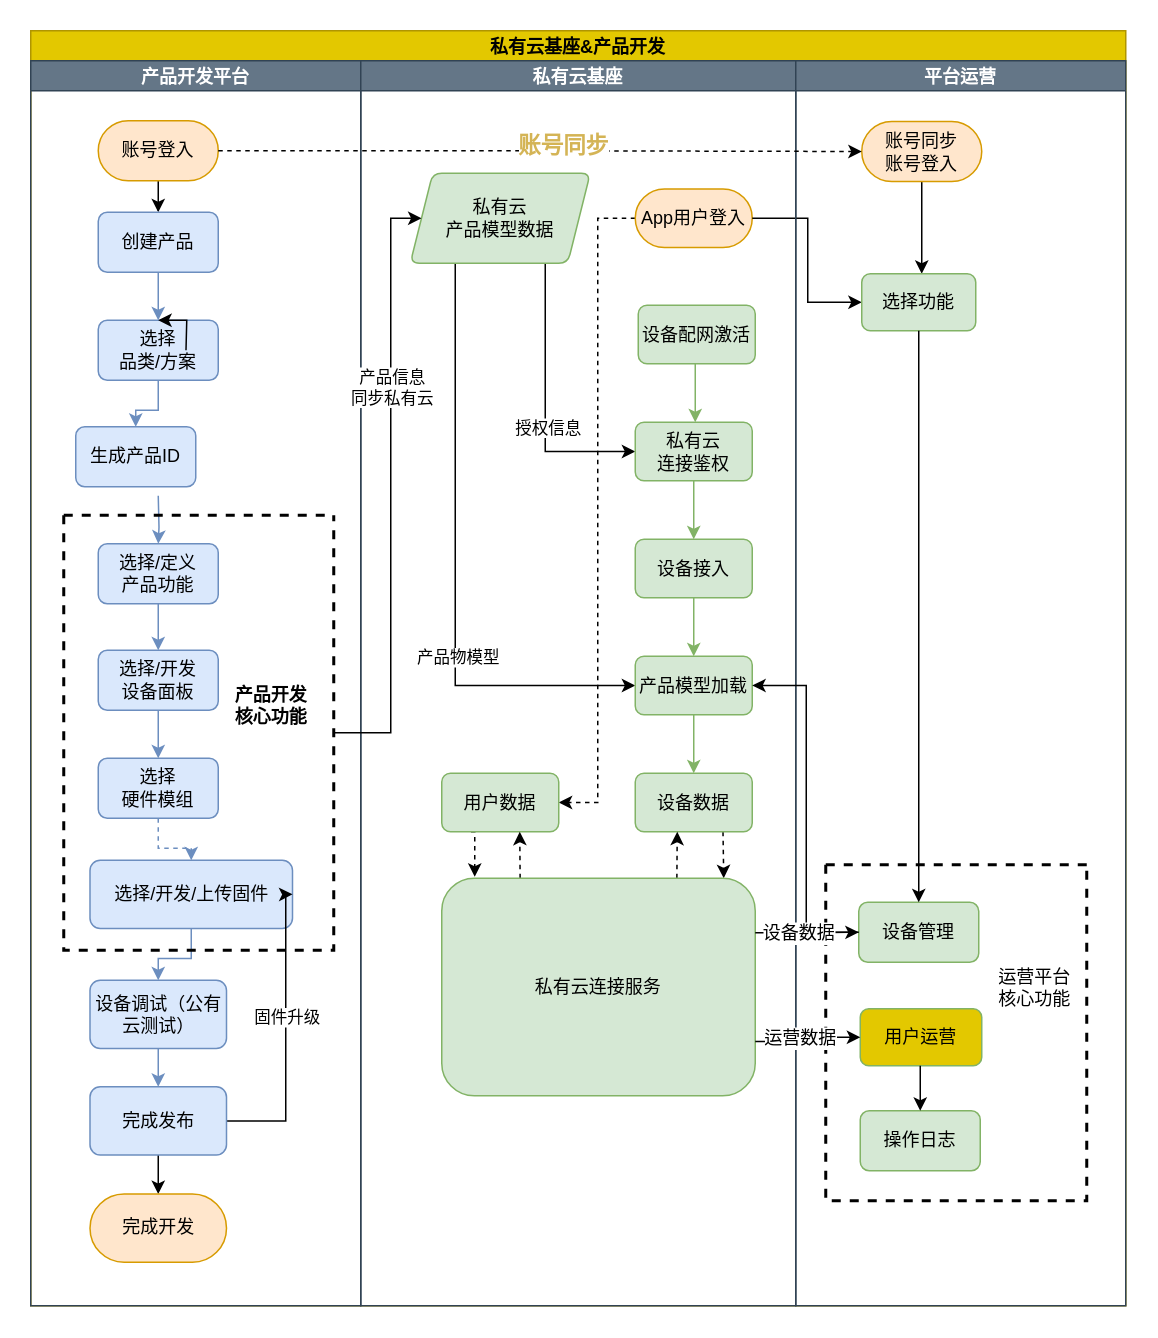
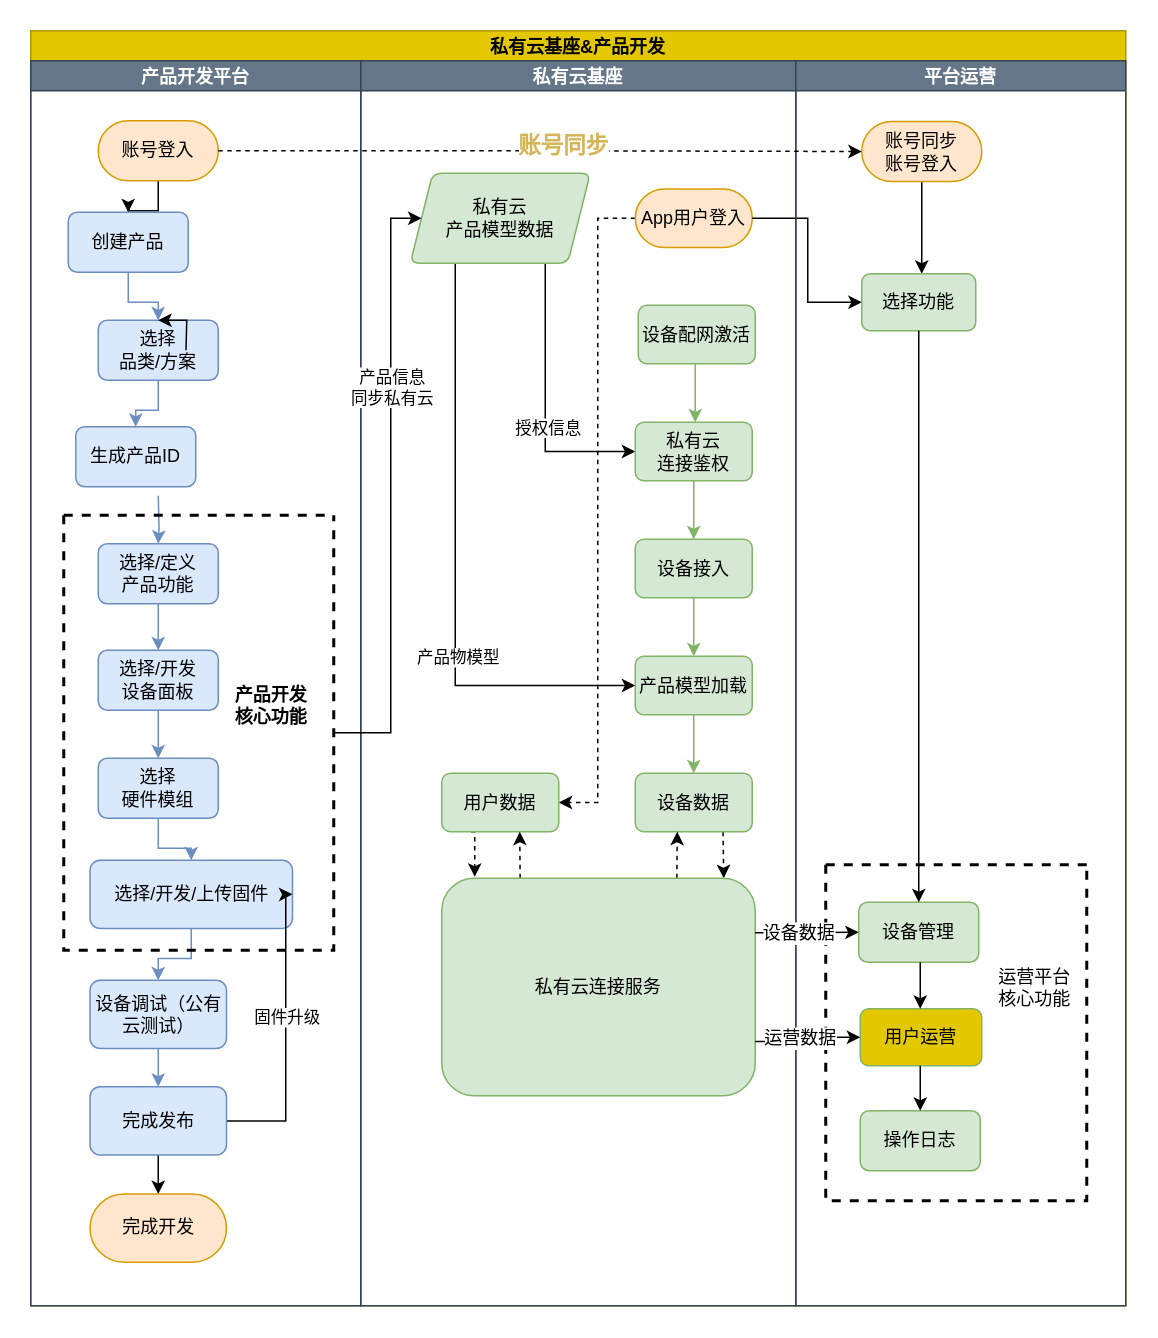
  <mxCell id="0" />
  <mxCell id="1" parent="0" />
  <mxCell id="2" value="私有云基座&amp;产品开发" style="swimlane;childLayout=stackLayout;resizeParent=1;resizeParentMax=0;startSize=20;fillColor=#e3c800;fontColor=#000000;strokeColor=#B09500;" vertex="1" parent="1"><mxGeometry width="730" height="850" as="geometry" x="20" y="20"><mxRectangle x="50" y="30" width="70" height="30" as="alternateBounds" /></mxGeometry></mxCell>
  <mxCell id="3" value="产品开发平台" style="swimlane;startSize=20;fillColor=#647687;fontColor=#ffffff;strokeColor=#314354;" vertex="1" parent="2"><mxGeometry y="20" width="220" height="830" as="geometry"><mxRectangle y="20" width="40" height="460" as="alternateBounds" /></mxGeometry></mxCell>
  <mxCell id="4" value="" style="edgeStyle=orthogonalEdgeStyle;rounded=0;orthogonalLoop=1;jettySize=auto;html=1;" edge="1" parent="3" source="5" target="7"><mxGeometry relative="1" as="geometry" /></mxCell>
  <mxCell id="5" value="账号登入" style="rounded=1;whiteSpace=wrap;html=1;arcSize=50;fillColor=#ffe6cc;strokeColor=#d79b00;" vertex="1" parent="3"><mxGeometry x="45" y="40" width="80" height="40" as="geometry" /></mxCell>
  <mxCell id="6" value="" style="edgeStyle=orthogonalEdgeStyle;rounded=0;orthogonalLoop=1;jettySize=auto;html=1;fillColor=#dae8fc;strokeColor=#6c8ebf;" edge="1" parent="3" source="7" target="9"><mxGeometry relative="1" as="geometry" /></mxCell>
- <mxCell id="7" value="创建产品" style="rounded=1;whiteSpace=wrap;html=1;fillColor=#dae8fc;strokeColor=#6c8ebf;" vertex="1" parent="3"><mxGeometry x="45" y="101" width="80" height="40" as="geometry" /></mxCell>
+ <mxCell id="7" value="创建产品" style="rounded=1;whiteSpace=wrap;html=1;fillColor=#dae8fc;strokeColor=#6c8ebf;" vertex="1" parent="3"><mxGeometry x="25" y="101" width="80" height="40" as="geometry" /></mxCell>
  <mxCell id="8" value="" style="edgeStyle=orthogonalEdgeStyle;rounded=0;orthogonalLoop=1;jettySize=auto;html=1;fillColor=#dae8fc;strokeColor=#6c8ebf;" edge="1" parent="3" source="9" target="11"><mxGeometry relative="1" as="geometry" /></mxCell>
  <mxCell id="9" value="选择&lt;br&gt;品类/方案" style="whiteSpace=wrap;html=1;rounded=1;fillColor=#dae8fc;strokeColor=#6c8ebf;" vertex="1" parent="3"><mxGeometry x="45" y="173" width="80" height="40" as="geometry" /></mxCell>
  <mxCell id="10" value="" style="edgeStyle=orthogonalEdgeStyle;rounded=0;orthogonalLoop=1;jettySize=auto;html=1;fillColor=#dae8fc;strokeColor=#6c8ebf;" edge="1" parent="3" target="13"><mxGeometry relative="1" as="geometry"><mxPoint x="85" y="290" as="sourcePoint" /></mxGeometry></mxCell>
  <mxCell id="11" value="生成产品ID" style="whiteSpace=wrap;html=1;rounded=1;fillColor=#dae8fc;strokeColor=#6c8ebf;" vertex="1" parent="3"><mxGeometry x="30" y="244" width="80" height="40" as="geometry" /></mxCell>
  <mxCell id="12" value="" style="edgeStyle=orthogonalEdgeStyle;rounded=0;orthogonalLoop=1;jettySize=auto;html=1;fillColor=#dae8fc;strokeColor=#6c8ebf;" edge="1" parent="3" source="13" target="14"><mxGeometry relative="1" as="geometry" /></mxCell>
  <mxCell id="13" value="选择/定义&lt;br&gt;产品功能" style="whiteSpace=wrap;html=1;rounded=1;fillColor=#dae8fc;strokeColor=#6c8ebf;" vertex="1" parent="3"><mxGeometry x="45" y="322" width="80" height="40" as="geometry" /></mxCell>
  <mxCell id="14" value="选择/开发&lt;br&gt;设备面板" style="whiteSpace=wrap;html=1;rounded=1;fillColor=#dae8fc;strokeColor=#6c8ebf;" vertex="1" parent="3"><mxGeometry x="45" y="393" width="80" height="40" as="geometry" /></mxCell>
- <mxCell id="15" value="" style="edgeStyle=orthogonalEdgeStyle;rounded=0;orthogonalLoop=1;jettySize=auto;html=1;fillColor=#dae8fc;strokeColor=#6c8ebf;dashed=1;" edge="1" parent="3" source="16" target="18"><mxGeometry relative="1" as="geometry" /></mxCell>
+ <mxCell id="15" value="" style="edgeStyle=orthogonalEdgeStyle;rounded=0;orthogonalLoop=1;jettySize=auto;html=1;fillColor=#dae8fc;strokeColor=#6c8ebf;" edge="1" parent="3" source="16" target="18"><mxGeometry relative="1" as="geometry" /></mxCell>
  <mxCell id="16" value="选择&lt;br&gt;硬件模组" style="whiteSpace=wrap;html=1;rounded=1;fillColor=#dae8fc;strokeColor=#6c8ebf;" vertex="1" parent="3"><mxGeometry x="45" y="465" width="80" height="40" as="geometry" /></mxCell>
  <mxCell id="17" value="" style="edgeStyle=orthogonalEdgeStyle;rounded=0;orthogonalLoop=1;jettySize=auto;html=1;fillColor=#dae8fc;strokeColor=#6c8ebf;" edge="1" parent="3" source="14" target="16"><mxGeometry relative="1" as="geometry" /></mxCell>
  <mxCell id="18" value="选择/开发/上传固件" style="whiteSpace=wrap;html=1;rounded=1;fillColor=#dae8fc;strokeColor=#6c8ebf;" vertex="1" parent="3"><mxGeometry x="39.5" y="533" width="135" height="45.5" as="geometry" /></mxCell>
  <mxCell id="19" value="设备调试（公有云测试）" style="whiteSpace=wrap;html=1;rounded=1;fillColor=#dae8fc;strokeColor=#6c8ebf;" vertex="1" parent="3"><mxGeometry x="39.5" y="613" width="91" height="45.5" as="geometry" /></mxCell>
  <mxCell id="20" value="" style="edgeStyle=orthogonalEdgeStyle;rounded=0;orthogonalLoop=1;jettySize=auto;html=1;fillColor=#dae8fc;strokeColor=#6c8ebf;" edge="1" parent="3" source="18" target="19"><mxGeometry relative="1" as="geometry" /></mxCell>
  <mxCell id="21" value="" style="edgeStyle=orthogonalEdgeStyle;rounded=0;orthogonalLoop=1;jettySize=auto;html=1;" edge="1" parent="3" source="24" target="26"><mxGeometry relative="1" as="geometry" /></mxCell>
  <mxCell id="22" style="edgeStyle=orthogonalEdgeStyle;rounded=0;orthogonalLoop=1;jettySize=auto;html=1;exitX=1;exitY=0.5;exitDx=0;exitDy=0;entryX=1;entryY=0.5;entryDx=0;entryDy=0;" edge="1" parent="3" source="24" target="18"><mxGeometry relative="1" as="geometry"><Array as="points"><mxPoint x="170" y="707" /><mxPoint x="170" y="556" /></Array></mxGeometry></mxCell>
  <mxCell id="23" value="固件升级" style="edgeLabel;html=1;align=center;verticalAlign=middle;resizable=0;points=[];" vertex="1" connectable="0" parent="22"><mxGeometry x="0.118" y="-1" relative="1" as="geometry"><mxPoint x="-1" as="offset" /></mxGeometry></mxCell>
  <mxCell id="24" value="完成发布" style="whiteSpace=wrap;html=1;rounded=1;fillColor=#dae8fc;strokeColor=#6c8ebf;" vertex="1" parent="3"><mxGeometry x="39.5" y="684" width="91" height="45.5" as="geometry" /></mxCell>
  <mxCell id="25" value="" style="edgeStyle=orthogonalEdgeStyle;rounded=0;orthogonalLoop=1;jettySize=auto;html=1;fillColor=#dae8fc;strokeColor=#6c8ebf;" edge="1" parent="3" source="19" target="24"><mxGeometry relative="1" as="geometry" /></mxCell>
  <mxCell id="26" value="完成开发" style="whiteSpace=wrap;html=1;rounded=1;arcSize=50;fillColor=#ffe6cc;strokeColor=#d79b00;" vertex="1" parent="3"><mxGeometry x="39.5" y="755.5" width="91" height="45.5" as="geometry" /></mxCell>
  <mxCell id="27" value="" style="swimlane;startSize=0;fillColor=none;strokeWidth=2;dashed=1;" vertex="1" parent="3"><mxGeometry x="22" y="303" width="180" height="290" as="geometry"><mxRectangle x="22" y="303" width="50" height="40" as="alternateBounds" /></mxGeometry></mxCell>
  <mxCell id="28" value="产品开发&lt;br&gt;核心功能" style="text;html=1;align=center;verticalAlign=middle;resizable=0;points=[];autosize=1;strokeColor=none;fillColor=none;fontStyle=1" vertex="1" parent="27"><mxGeometry x="103" y="107" width="70" height="40" as="geometry" /></mxCell>
  <mxCell id="29" value="私有云基座" style="swimlane;startSize=20;fillColor=#647687;fontColor=#ffffff;strokeColor=#314354;" vertex="1" parent="2"><mxGeometry x="220" y="20" width="290" height="830" as="geometry"><mxRectangle x="350" y="20" width="40" height="830" as="alternateBounds" /></mxGeometry></mxCell>
  <mxCell id="30" style="edgeStyle=elbowEdgeStyle;rounded=0;orthogonalLoop=1;jettySize=auto;html=1;exitX=0.75;exitY=1;exitDx=0;exitDy=0;" edge="1" parent="29" source="34" target="38"><mxGeometry relative="1" as="geometry"><Array as="points"><mxPoint x="123" y="155" /></Array></mxGeometry></mxCell>
  <mxCell id="31" value="授权信息" style="edgeLabel;html=1;align=center;verticalAlign=middle;resizable=0;points=[];" vertex="1" connectable="0" parent="30"><mxGeometry x="0.175" y="1" relative="1" as="geometry"><mxPoint as="offset" /></mxGeometry></mxCell>
  <mxCell id="32" style="edgeStyle=elbowEdgeStyle;rounded=0;orthogonalLoop=1;jettySize=auto;html=1;exitX=0.25;exitY=1;exitDx=0;exitDy=0;entryX=0;entryY=0.5;entryDx=0;entryDy=0;" edge="1" parent="29" source="34" target="42"><mxGeometry relative="1" as="geometry"><Array as="points"><mxPoint x="63" y="185" /></Array></mxGeometry></mxCell>
  <mxCell id="33" value="产品物模型" style="edgeLabel;html=1;align=center;verticalAlign=middle;resizable=0;points=[];" vertex="1" connectable="0" parent="32"><mxGeometry x="0.305" y="1" relative="1" as="geometry"><mxPoint as="offset" /></mxGeometry></mxCell>
  <mxCell id="34" value="私有云&lt;br&gt;产品模型数据" style="shape=parallelogram;html=1;strokeWidth=1;perimeter=parallelogramPerimeter;whiteSpace=wrap;rounded=1;arcSize=12;size=0.125;fillColor=#d5e8d4;strokeColor=#82b366;" vertex="1" parent="29"><mxGeometry x="33" y="75" width="120" height="60" as="geometry" /></mxCell>
  <mxCell id="35" style="edgeStyle=elbowEdgeStyle;rounded=0;orthogonalLoop=1;jettySize=auto;html=1;exitX=0;exitY=0.5;exitDx=0;exitDy=0;dashed=1;" edge="1" parent="29" source="36" target="46"><mxGeometry relative="1" as="geometry" /></mxCell>
  <mxCell id="36" value="App用户登入" style="rounded=1;whiteSpace=wrap;html=1;strokeWidth=1;fillColor=#ffe6cc;arcSize=50;strokeColor=#d79b00;" vertex="1" parent="29"><mxGeometry x="183" y="85.5" width="78" height="39" as="geometry" /></mxCell>
  <mxCell id="37" value="" style="edgeStyle=elbowEdgeStyle;rounded=0;orthogonalLoop=1;jettySize=auto;html=1;fillColor=#d5e8d4;strokeColor=#82b366;" edge="1" parent="29" source="38" target="40"><mxGeometry relative="1" as="geometry" /></mxCell>
  <mxCell id="38" value="私有云&lt;br&gt;连接鉴权" style="rounded=1;whiteSpace=wrap;html=1;strokeWidth=1;fillColor=#d5e8d4;strokeColor=#82b366;" vertex="1" parent="29"><mxGeometry x="183" y="241" width="78" height="39" as="geometry" /></mxCell>
  <mxCell id="39" value="" style="edgeStyle=elbowEdgeStyle;rounded=0;orthogonalLoop=1;jettySize=auto;html=1;fillColor=#d5e8d4;strokeColor=#82b366;" edge="1" parent="29" source="40" target="42"><mxGeometry relative="1" as="geometry" /></mxCell>
  <mxCell id="40" value="设备接入" style="rounded=1;whiteSpace=wrap;html=1;strokeWidth=1;fillColor=#d5e8d4;strokeColor=#82b366;" vertex="1" parent="29"><mxGeometry x="183" y="319" width="78" height="39" as="geometry" /></mxCell>
  <mxCell id="41" value="" style="edgeStyle=elbowEdgeStyle;rounded=0;orthogonalLoop=1;jettySize=auto;html=1;fillColor=#d5e8d4;strokeColor=#82b366;" edge="1" parent="29" source="42" target="44"><mxGeometry relative="1" as="geometry" /></mxCell>
  <mxCell id="42" value="产品模型加载" style="rounded=1;whiteSpace=wrap;html=1;strokeWidth=1;fillColor=#d5e8d4;strokeColor=#82b366;" vertex="1" parent="29"><mxGeometry x="183" y="397" width="78" height="39" as="geometry" /></mxCell>
  <mxCell id="43" style="edgeStyle=elbowEdgeStyle;rounded=0;orthogonalLoop=1;jettySize=auto;html=1;exitX=0.75;exitY=1;exitDx=0;exitDy=0;entryX=0.904;entryY=0;entryDx=0;entryDy=0;entryPerimeter=0;dashed=1;" edge="1" parent="29" source="44" target="49"><mxGeometry relative="1" as="geometry" /></mxCell>
  <mxCell id="44" value="设备数据" style="rounded=1;whiteSpace=wrap;html=1;strokeWidth=1;fillColor=#d5e8d4;strokeColor=#82b366;" vertex="1" parent="29"><mxGeometry x="183" y="475" width="78" height="39" as="geometry" /></mxCell>
  <mxCell id="45" style="edgeStyle=elbowEdgeStyle;rounded=0;orthogonalLoop=1;jettySize=auto;html=1;exitX=0.25;exitY=1;exitDx=0;exitDy=0;entryX=0.105;entryY=-0.007;entryDx=0;entryDy=0;entryPerimeter=0;dashed=1;" edge="1" parent="29" source="46" target="49"><mxGeometry relative="1" as="geometry"><Array as="points"><mxPoint x="76" y="535" /></Array></mxGeometry></mxCell>
  <mxCell id="46" value="用户数据" style="rounded=1;whiteSpace=wrap;html=1;strokeWidth=1;fillColor=#d5e8d4;strokeColor=#82b366;" vertex="1" parent="29"><mxGeometry x="54" y="475" width="78" height="39" as="geometry" /></mxCell>
  <mxCell id="47" style="edgeStyle=elbowEdgeStyle;rounded=0;orthogonalLoop=1;jettySize=auto;html=1;exitX=0.75;exitY=0;exitDx=0;exitDy=0;dashed=1;" edge="1" parent="29" source="49" target="44"><mxGeometry relative="1" as="geometry" /></mxCell>
  <mxCell id="48" style="edgeStyle=elbowEdgeStyle;rounded=0;orthogonalLoop=1;jettySize=auto;html=1;exitX=0.25;exitY=0;exitDx=0;exitDy=0;dashed=1;" edge="1" parent="29" source="49" target="46"><mxGeometry relative="1" as="geometry" /></mxCell>
  <mxCell id="49" value="私有云连接服务" style="rounded=1;whiteSpace=wrap;html=1;strokeWidth=1;fillColor=#d5e8d4;strokeColor=#82b366;" vertex="1" parent="29"><mxGeometry x="54" y="545" width="209" height="145" as="geometry" /></mxCell>
  <mxCell id="50" value="设备配网激活" style="rounded=1;whiteSpace=wrap;html=1;strokeWidth=1;fillColor=#d5e8d4;strokeColor=#82b366;" vertex="1" parent="29"><mxGeometry x="185" y="163" width="78" height="39" as="geometry" /></mxCell>
  <mxCell id="51" value="" style="edgeStyle=elbowEdgeStyle;rounded=0;orthogonalLoop=1;jettySize=auto;html=1;" edge="1" parent="29" source="36" target="56"><mxGeometry relative="1" as="geometry" /></mxCell>
  <mxCell id="52" value="" style="edgeStyle=elbowEdgeStyle;rounded=0;orthogonalLoop=1;jettySize=auto;html=1;fillColor=#d5e8d4;strokeColor=#82b366;" edge="1" parent="29" source="50" target="38"><mxGeometry relative="1" as="geometry" /></mxCell>
  <mxCell id="53" value="平台运营" style="swimlane;startSize=20;fillColor=#647687;fontColor=#ffffff;strokeColor=#314354;" vertex="1" parent="2"><mxGeometry x="510" y="20" width="220" height="830" as="geometry"><mxRectangle x="240" y="20" width="40" height="460" as="alternateBounds" /></mxGeometry></mxCell>
  <mxCell id="54" style="edgeStyle=elbowEdgeStyle;rounded=0;orthogonalLoop=1;jettySize=auto;html=1;exitX=0.5;exitY=1;exitDx=0;exitDy=0;fontSize=15;fontColor=#D4B455;" edge="1" parent="53" source="55" target="56"><mxGeometry relative="1" as="geometry" /></mxCell>
  <mxCell id="55" value="账号同步&lt;br&gt;账号登入" style="rounded=1;whiteSpace=wrap;html=1;arcSize=50;fillColor=#ffe6cc;strokeColor=#d79b00;fontSize=12;" vertex="1" parent="53"><mxGeometry x="44" y="40.5" width="80" height="40" as="geometry" /></mxCell>
  <mxCell id="56" value="&lt;font color=&quot;#000000&quot; style=&quot;font-size: 12px;&quot;&gt;选择功能&lt;/font&gt;" style="rounded=1;whiteSpace=wrap;html=1;fontSize=12;strokeWidth=1;fillColor=#d5e8d4;strokeColor=#82b366;" vertex="1" parent="53"><mxGeometry x="44" y="142" width="76" height="38" as="geometry" /></mxCell>
  <mxCell id="57" value="&lt;font color=&quot;#000000&quot; style=&quot;font-size: 12px;&quot;&gt;设备管理&lt;/font&gt;" style="rounded=1;whiteSpace=wrap;html=1;fontSize=12;strokeWidth=1;fillColor=#d5e8d4;strokeColor=#82b366;" vertex="1" parent="53"><mxGeometry x="42" y="561" width="80" height="40" as="geometry" /></mxCell>
  <mxCell id="58" value="" style="edgeStyle=elbowEdgeStyle;rounded=0;orthogonalLoop=1;jettySize=auto;html=1;fontSize=15;fontColor=#000000;" edge="1" parent="53" source="56" target="57"><mxGeometry relative="1" as="geometry" /></mxCell>
  <mxCell id="59" value="&lt;font color=&quot;#000000&quot; style=&quot;font-size: 12px;&quot;&gt;操作日志&lt;/font&gt;" style="rounded=1;whiteSpace=wrap;html=1;fontSize=12;strokeWidth=1;fillColor=#d5e8d4;strokeColor=#82b366;" vertex="1" parent="53"><mxGeometry x="43" y="700" width="80" height="40" as="geometry" /></mxCell>
  <mxCell id="60" value="&lt;font color=&quot;#000000&quot; style=&quot;font-size: 12px;&quot;&gt;用户运营&lt;/font&gt;" style="rounded=1;whiteSpace=wrap;html=1;fontSize=12;strokeWidth=1;fillColor=#e3c800;strokeColor=#82b366;" vertex="1" parent="53"><mxGeometry x="43" y="632" width="81" height="38" as="geometry" /></mxCell>
- <mxCell id="61" value="" style="edgeStyle=elbowEdgeStyle;rounded=0;orthogonalLoop=1;jettySize=auto;html=1;fontSize=15;fontColor=#000000;" edge="1" parent="53" source="57" target="42"><mxGeometry relative="1" as="geometry" /></mxCell>
+ <mxCell id="61" value="" style="edgeStyle=elbowEdgeStyle;rounded=0;orthogonalLoop=1;jettySize=auto;html=1;fontSize=15;fontColor=#000000;" edge="1" parent="53" source="57" target="60"><mxGeometry relative="1" as="geometry" /></mxCell>
  <mxCell id="62" value="" style="edgeStyle=elbowEdgeStyle;rounded=0;orthogonalLoop=1;jettySize=auto;html=1;fontSize=15;fontColor=#000000;" edge="1" parent="53" source="60" target="59"><mxGeometry relative="1" as="geometry" /></mxCell>
  <mxCell id="63" value="" style="swimlane;startSize=0;fontSize=12;fontColor=#000000;strokeWidth=2;fillColor=none;dashed=1;" vertex="1" parent="53"><mxGeometry x="20" y="536" width="174" height="224" as="geometry"><mxRectangle x="20" y="536" width="50" height="40" as="alternateBounds" /></mxGeometry></mxCell>
  <mxCell id="64" value="运营平台&lt;br&gt;核心功能" style="text;html=1;align=center;verticalAlign=middle;resizable=0;points=[];autosize=1;strokeColor=none;fillColor=none;fontSize=12;fontColor=#000000;" vertex="1" parent="63"><mxGeometry x="104" y="61.5" width="70" height="40" as="geometry" /></mxCell>
  <mxCell id="65" value="" style="edgeStyle=orthogonalEdgeStyle;rounded=0;orthogonalLoop=1;jettySize=auto;html=1;" edge="1" parent="2" target="9"><mxGeometry relative="1" as="geometry"><mxPoint x="103.5" y="213" as="sourcePoint" /></mxGeometry></mxCell>
  <mxCell id="66" style="rounded=0;orthogonalLoop=1;jettySize=auto;html=1;exitX=1;exitY=0.5;exitDx=0;exitDy=0;edgeStyle=elbowEdgeStyle;entryX=0;entryY=0.5;entryDx=0;entryDy=0;" edge="1" parent="2" source="27" target="34"><mxGeometry relative="1" as="geometry"><mxPoint x="420" y="120" as="targetPoint" /><Array as="points"><mxPoint x="240" y="290" /><mxPoint x="220" y="120" /><mxPoint x="360" y="270" /><mxPoint x="380" y="180" /><mxPoint x="400" y="200" /><mxPoint x="440" y="130" /></Array></mxGeometry></mxCell>
  <mxCell id="67" value="产品信息&lt;br&gt;同步私有云" style="edgeLabel;html=1;align=center;verticalAlign=middle;resizable=0;points=[];" vertex="1" connectable="0" parent="66"><mxGeometry x="0.339" relative="1" as="geometry"><mxPoint as="offset" /></mxGeometry></mxCell>
  <mxCell id="68" value="" style="edgeStyle=elbowEdgeStyle;rounded=0;orthogonalLoop=1;jettySize=auto;html=1;dashed=1;" edge="1" parent="2" source="5" target="55"><mxGeometry relative="1" as="geometry" /></mxCell>
  <mxCell id="69" value="账号同步" style="edgeLabel;html=1;align=center;verticalAlign=middle;resizable=0;points=[];fontSize=15;fontStyle=1;fontColor=#D4B455;" vertex="1" connectable="0" parent="68"><mxGeometry x="0.072" y="5" relative="1" as="geometry"><mxPoint as="offset" /></mxGeometry></mxCell>
  <mxCell id="70" style="edgeStyle=elbowEdgeStyle;rounded=0;orthogonalLoop=1;jettySize=auto;html=1;exitX=1;exitY=0.25;exitDx=0;exitDy=0;entryX=0;entryY=0.5;entryDx=0;entryDy=0;fontSize=12;fontColor=#000000;" edge="1" parent="2" source="49" target="57"><mxGeometry relative="1" as="geometry" /></mxCell>
  <mxCell id="71" value="设备数据" style="edgeLabel;html=1;align=center;verticalAlign=middle;resizable=0;points=[];fontSize=12;fontColor=#000000;" vertex="1" connectable="0" parent="70"><mxGeometry x="-0.329" relative="1" as="geometry"><mxPoint x="5" as="offset" /></mxGeometry></mxCell>
  <mxCell id="72" style="edgeStyle=elbowEdgeStyle;rounded=0;orthogonalLoop=1;jettySize=auto;html=1;exitX=1;exitY=0.75;exitDx=0;exitDy=0;entryX=0;entryY=0.5;entryDx=0;entryDy=0;fontSize=12;fontColor=#000000;" edge="1" parent="2" source="49" target="60"><mxGeometry relative="1" as="geometry" /></mxCell>
  <mxCell id="73" value="运营数据" style="edgeLabel;html=1;align=center;verticalAlign=middle;resizable=0;points=[];fontSize=12;fontColor=#000000;" vertex="1" connectable="0" parent="72"><mxGeometry x="0.344" y="2" relative="1" as="geometry"><mxPoint x="-17" y="2" as="offset" /></mxGeometry></mxCell>
